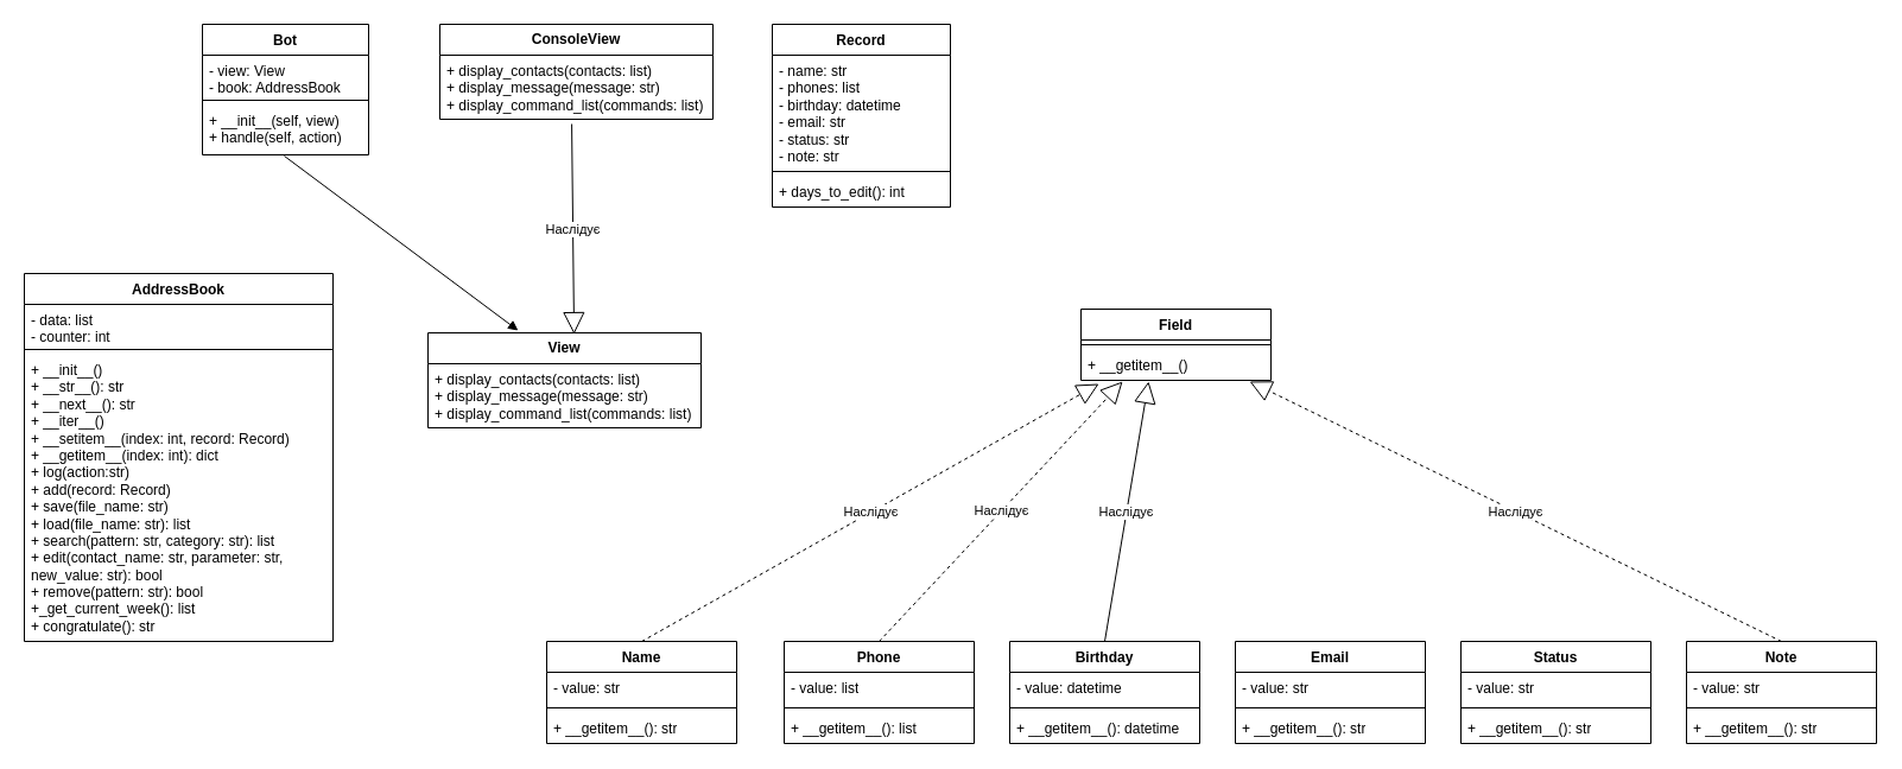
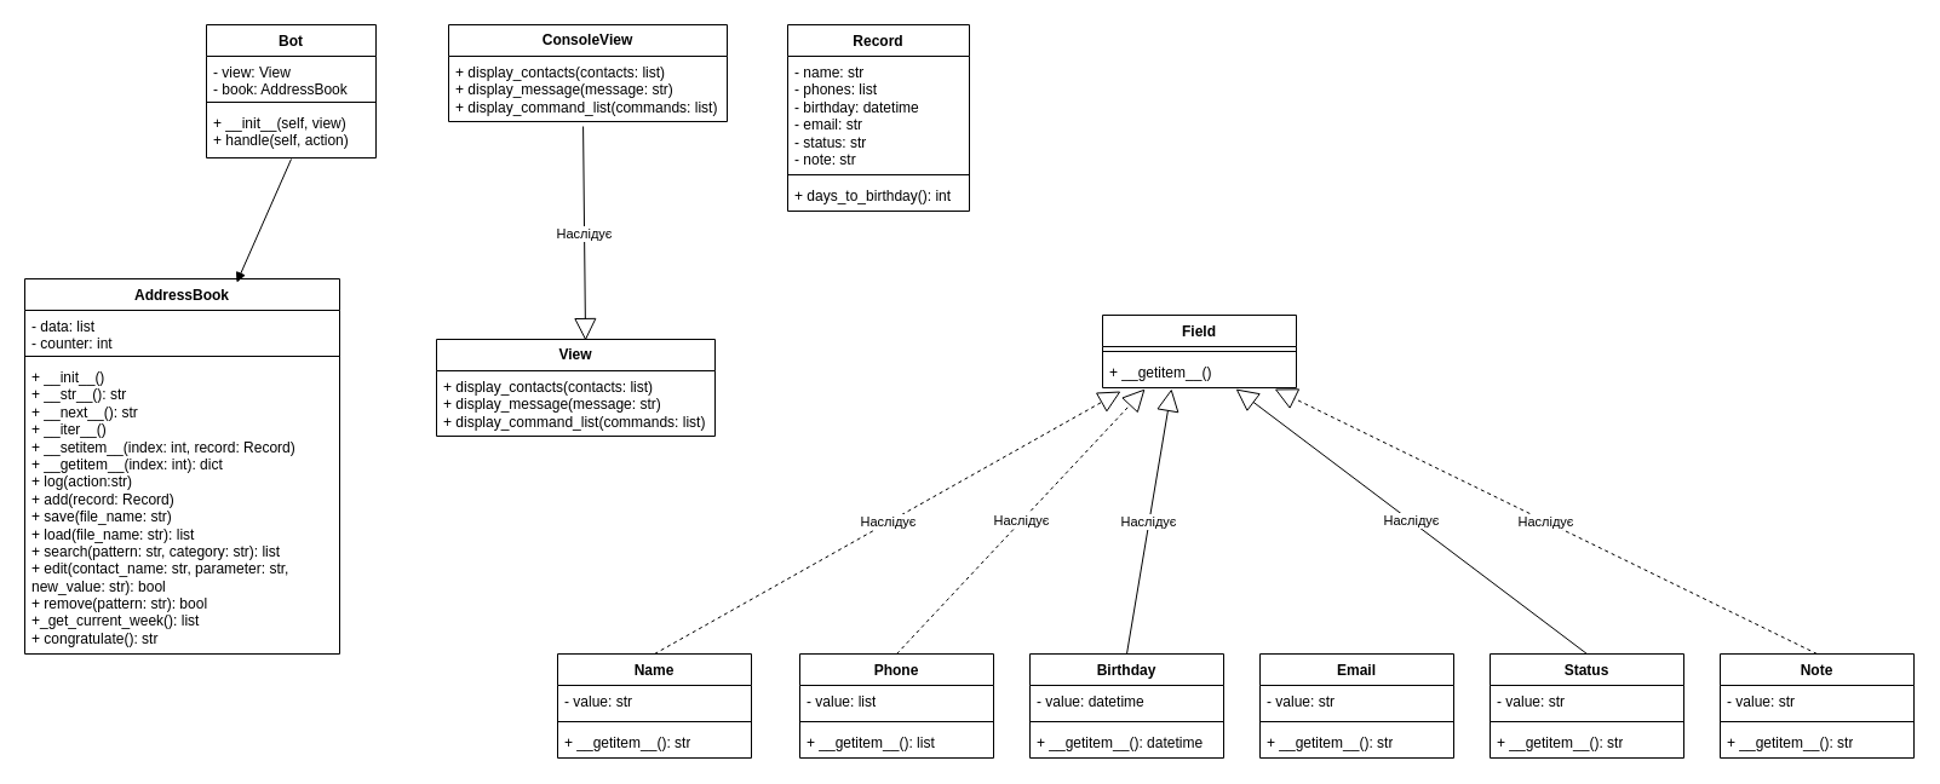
  <mxCell id="0" />
  <mxCell id="1" parent="0" />
  <mxCell id="2" value="Bot" style="swimlane;fontStyle=1;align=center;verticalAlign=top;childLayout=stackLayout;horizontal=1;startSize=26;horizontalStack=0;resizeParent=1;resizeParentMax=0;resizeLast=0;collapsible=1;marginBottom=0;whiteSpace=wrap;html=1;" vertex="1" parent="1"><mxGeometry x="170" y="20" width="140" height="110" as="geometry" /></mxCell>
  <mxCell id="3" value="- view: View&lt;div&gt;- book: AddressBook&lt;/div&gt;" style="text;strokeColor=none;fillColor=none;align=left;verticalAlign=top;spacingLeft=4;spacingRight=4;overflow=hidden;rotatable=0;points=[[0,0.5],[1,0.5]];portConstraint=eastwest;whiteSpace=wrap;html=1;" vertex="1" parent="2"><mxGeometry y="26" width="140" height="34" as="geometry" /></mxCell>
  <mxCell id="4" value="" style="line;strokeWidth=1;fillColor=none;align=left;verticalAlign=middle;spacingTop=-1;spacingLeft=3;spacingRight=3;rotatable=0;labelPosition=right;points=[];portConstraint=eastwest;strokeColor=inherit;" vertex="1" parent="2"><mxGeometry y="60" width="140" height="8" as="geometry" /></mxCell>
  <mxCell id="5" value="+ __init__(self, view)&lt;div&gt;+ handle(self, action)&lt;/div&gt;" style="text;strokeColor=none;fillColor=none;align=left;verticalAlign=top;spacingLeft=4;spacingRight=4;overflow=hidden;rotatable=0;points=[[0,0.5],[1,0.5]];portConstraint=eastwest;whiteSpace=wrap;html=1;" vertex="1" parent="2"><mxGeometry y="68" width="140" height="42" as="geometry" /></mxCell>
  <mxCell id="6" value="AddressBook" style="swimlane;fontStyle=1;align=center;verticalAlign=top;childLayout=stackLayout;horizontal=1;startSize=26;horizontalStack=0;resizeParent=1;resizeParentMax=0;resizeLast=0;collapsible=1;marginBottom=0;whiteSpace=wrap;html=1;" vertex="1" parent="1"><mxGeometry x="20" y="230" width="260" height="310" as="geometry" /></mxCell>
  <mxCell id="7" value="- data: list&lt;div&gt;- counter: int&lt;/div&gt;" style="text;strokeColor=none;fillColor=none;align=left;verticalAlign=top;spacingLeft=4;spacingRight=4;overflow=hidden;rotatable=0;points=[[0,0.5],[1,0.5]];portConstraint=eastwest;whiteSpace=wrap;html=1;" vertex="1" parent="6"><mxGeometry y="26" width="260" height="34" as="geometry" /></mxCell>
  <mxCell id="8" value="" style="line;strokeWidth=1;fillColor=none;align=left;verticalAlign=middle;spacingTop=-1;spacingLeft=3;spacingRight=3;rotatable=0;labelPosition=right;points=[];portConstraint=eastwest;strokeColor=inherit;" vertex="1" parent="6"><mxGeometry y="60" width="260" height="8" as="geometry" /></mxCell>
  <mxCell id="9" value="+ __init__()&lt;div&gt;+ __str__(): str&lt;/div&gt;&lt;div&gt;+ __next__(): str&lt;/div&gt;&lt;div&gt;+ __iter__()&lt;/div&gt;&lt;div&gt;+ __setitem__(index: int, record: Record)&lt;/div&gt;&lt;div&gt;+ __getitem__(index: int): dict&lt;/div&gt;&lt;div&gt;+ log(action:str)&lt;/div&gt;&lt;div&gt;+ add(record: Record)&lt;/div&gt;&lt;div&gt;+ save(file_name: str)&lt;/div&gt;&lt;div&gt;+ load(file_name: str): list&lt;/div&gt;&lt;div&gt;+ search(pattern: str, category: str): list&lt;/div&gt;&lt;div&gt;+ edit(contact_name: str, parameter: str, new_value: str): bool&lt;/div&gt;&lt;div&gt;+ remove(pattern: str): bool&lt;/div&gt;&lt;div&gt;+_get_current_week(): list&lt;/div&gt;&lt;div&gt;+ congratulate(): str&lt;/div&gt;&lt;div&gt;&lt;br&gt;&lt;/div&gt;" style="text;strokeColor=none;fillColor=none;align=left;verticalAlign=top;spacingLeft=4;spacingRight=4;overflow=hidden;rotatable=0;points=[[0,0.5],[1,0.5]];portConstraint=eastwest;whiteSpace=wrap;html=1;" vertex="1" parent="6"><mxGeometry y="68" width="260" height="242" as="geometry" /></mxCell>
  <mxCell id="10" value="&lt;b&gt;View&lt;/b&gt;" style="swimlane;fontStyle=0;childLayout=stackLayout;horizontal=1;startSize=26;fillColor=none;horizontalStack=0;resizeParent=1;resizeParentMax=0;resizeLast=0;collapsible=1;marginBottom=0;whiteSpace=wrap;html=1;" vertex="1" parent="1"><mxGeometry x="360" y="280" width="230" height="80" as="geometry" /></mxCell>
  <mxCell id="11" value="&lt;div&gt;+ display_contacts(contacts: list)&lt;/div&gt;&lt;div&gt;+ display_message(message: str)&lt;/div&gt;&lt;div&gt;+ display_command_list(commands: list)&lt;/div&gt;" style="text;strokeColor=none;fillColor=none;align=left;verticalAlign=top;spacingLeft=4;spacingRight=4;overflow=hidden;rotatable=0;points=[[0,0.5],[1,0.5]];portConstraint=eastwest;whiteSpace=wrap;html=1;" vertex="1" parent="10"><mxGeometry y="26" width="230" height="54" as="geometry" /></mxCell>
  <mxCell id="12" value="&lt;b&gt;ConsoleView&lt;/b&gt;" style="swimlane;fontStyle=0;childLayout=stackLayout;horizontal=1;startSize=26;fillColor=none;horizontalStack=0;resizeParent=1;resizeParentMax=0;resizeLast=0;collapsible=1;marginBottom=0;whiteSpace=wrap;html=1;" vertex="1" parent="1"><mxGeometry x="370" y="20" width="230" height="80" as="geometry" /></mxCell>
  <mxCell id="13" value="&lt;div&gt;+ display_contacts(contacts: list)&lt;/div&gt;&lt;div&gt;+ display_message(message: str)&lt;/div&gt;&lt;div&gt;+ display_command_list(commands: list)&lt;/div&gt;" style="text;strokeColor=none;fillColor=none;align=left;verticalAlign=top;spacingLeft=4;spacingRight=4;overflow=hidden;rotatable=0;points=[[0,0.5],[1,0.5]];portConstraint=eastwest;whiteSpace=wrap;html=1;" vertex="1" parent="12"><mxGeometry y="26" width="230" height="54" as="geometry" /></mxCell>
- <mxCell id="15" value="" style="html=1;verticalAlign=bottom;endArrow=block;curved=0;rounded=0;exitX=0.493;exitY=1.024;exitDx=0;exitDy=0;exitPerimeter=0;entryX=0.33;entryY=-0.025;entryDx=0;entryDy=0;entryPerimeter=0;" edge="1" parent="1" source="5" target="10"><mxGeometry width="80" relative="1" as="geometry"><mxPoint x="250" y="141" as="sourcePoint" /><mxPoint x="205" y="243" as="targetPoint" /></mxGeometry></mxCell>
+ <mxCell id="14" value="" style="html=1;verticalAlign=bottom;endArrow=block;curved=0;rounded=0;exitX=0.5;exitY=1.024;exitDx=0;exitDy=0;exitPerimeter=0;entryX=0.673;entryY=0.01;entryDx=0;entryDy=0;entryPerimeter=0;" edge="1" parent="1" source="5" target="6"><mxGeometry width="80" relative="1" as="geometry"><mxPoint x="360" y="300" as="sourcePoint" /><mxPoint x="440" y="300" as="targetPoint" /></mxGeometry></mxCell>
  <mxCell id="16" value="Наслідує" style="endArrow=block;endSize=16;endFill=0;html=1;rounded=0;exitX=0.483;exitY=1.074;exitDx=0;exitDy=0;exitPerimeter=0;entryX=0.535;entryY=0.013;entryDx=0;entryDy=0;entryPerimeter=0;" edge="1" parent="1" source="13" target="10"><mxGeometry width="160" relative="1" as="geometry"><mxPoint x="320" y="300" as="sourcePoint" /><mxPoint x="480" y="210" as="targetPoint" /></mxGeometry></mxCell>
  <mxCell id="17" value="Record" style="swimlane;fontStyle=1;align=center;verticalAlign=top;childLayout=stackLayout;horizontal=1;startSize=26;horizontalStack=0;resizeParent=1;resizeParentMax=0;resizeLast=0;collapsible=1;marginBottom=0;whiteSpace=wrap;html=1;" vertex="1" parent="1"><mxGeometry x="650" y="20" width="150" height="154" as="geometry" /></mxCell>
  <mxCell id="18" value="&lt;div&gt;- name: str&lt;/div&gt;&lt;div&gt;- phones: list&lt;/div&gt;&lt;div&gt;- birthday: datetime&lt;/div&gt;&lt;div&gt;- email: str&lt;/div&gt;&lt;div&gt;- status: str&lt;/div&gt;&lt;div&gt;- note: str&lt;/div&gt;" style="text;strokeColor=none;fillColor=none;align=left;verticalAlign=top;spacingLeft=4;spacingRight=4;overflow=hidden;rotatable=0;points=[[0,0.5],[1,0.5]];portConstraint=eastwest;whiteSpace=wrap;html=1;" vertex="1" parent="17"><mxGeometry y="26" width="150" height="94" as="geometry" /></mxCell>
  <mxCell id="19" value="" style="line;strokeWidth=1;fillColor=none;align=left;verticalAlign=middle;spacingTop=-1;spacingLeft=3;spacingRight=3;rotatable=0;labelPosition=right;points=[];portConstraint=eastwest;strokeColor=inherit;" vertex="1" parent="17"><mxGeometry y="120" width="150" height="8" as="geometry" /></mxCell>
- <mxCell id="20" value="+ days_to_edit(): int" style="text;strokeColor=none;fillColor=none;align=left;verticalAlign=top;spacingLeft=4;spacingRight=4;overflow=hidden;rotatable=0;points=[[0,0.5],[1,0.5]];portConstraint=eastwest;whiteSpace=wrap;html=1;" vertex="1" parent="17"><mxGeometry y="128" width="150" height="26" as="geometry" /></mxCell>
+ <mxCell id="20" value="+ days_to_birthday(): int" style="text;strokeColor=none;fillColor=none;align=left;verticalAlign=top;spacingLeft=4;spacingRight=4;overflow=hidden;rotatable=0;points=[[0,0.5],[1,0.5]];portConstraint=eastwest;whiteSpace=wrap;html=1;" vertex="1" parent="17"><mxGeometry y="128" width="150" height="26" as="geometry" /></mxCell>
  <mxCell id="21" value="Name" style="swimlane;fontStyle=1;align=center;verticalAlign=top;childLayout=stackLayout;horizontal=1;startSize=26;horizontalStack=0;resizeParent=1;resizeParentMax=0;resizeLast=0;collapsible=1;marginBottom=0;whiteSpace=wrap;html=1;" vertex="1" parent="1"><mxGeometry x="460" y="540" width="160" height="86" as="geometry" /></mxCell>
  <mxCell id="22" value="- value: str" style="text;strokeColor=none;fillColor=none;align=left;verticalAlign=top;spacingLeft=4;spacingRight=4;overflow=hidden;rotatable=0;points=[[0,0.5],[1,0.5]];portConstraint=eastwest;whiteSpace=wrap;html=1;" vertex="1" parent="21"><mxGeometry y="26" width="160" height="26" as="geometry" /></mxCell>
  <mxCell id="23" value="" style="line;strokeWidth=1;fillColor=none;align=left;verticalAlign=middle;spacingTop=-1;spacingLeft=3;spacingRight=3;rotatable=0;labelPosition=right;points=[];portConstraint=eastwest;strokeColor=inherit;" vertex="1" parent="21"><mxGeometry y="52" width="160" height="8" as="geometry" /></mxCell>
  <mxCell id="24" value="+ __getitem__(): str" style="text;strokeColor=none;fillColor=none;align=left;verticalAlign=top;spacingLeft=4;spacingRight=4;overflow=hidden;rotatable=0;points=[[0,0.5],[1,0.5]];portConstraint=eastwest;whiteSpace=wrap;html=1;" vertex="1" parent="21"><mxGeometry y="60" width="160" height="26" as="geometry" /></mxCell>
  <mxCell id="25" value="Birthday" style="swimlane;fontStyle=1;align=center;verticalAlign=top;childLayout=stackLayout;horizontal=1;startSize=26;horizontalStack=0;resizeParent=1;resizeParentMax=0;resizeLast=0;collapsible=1;marginBottom=0;whiteSpace=wrap;html=1;" vertex="1" parent="1"><mxGeometry x="850" y="540" width="160" height="86" as="geometry" /></mxCell>
  <mxCell id="26" value="- value: datetime" style="text;strokeColor=none;fillColor=none;align=left;verticalAlign=top;spacingLeft=4;spacingRight=4;overflow=hidden;rotatable=0;points=[[0,0.5],[1,0.5]];portConstraint=eastwest;whiteSpace=wrap;html=1;" vertex="1" parent="25"><mxGeometry y="26" width="160" height="26" as="geometry" /></mxCell>
  <mxCell id="27" value="" style="line;strokeWidth=1;fillColor=none;align=left;verticalAlign=middle;spacingTop=-1;spacingLeft=3;spacingRight=3;rotatable=0;labelPosition=right;points=[];portConstraint=eastwest;strokeColor=inherit;" vertex="1" parent="25"><mxGeometry y="52" width="160" height="8" as="geometry" /></mxCell>
  <mxCell id="28" value="+ __getitem__(): datetime" style="text;strokeColor=none;fillColor=none;align=left;verticalAlign=top;spacingLeft=4;spacingRight=4;overflow=hidden;rotatable=0;points=[[0,0.5],[1,0.5]];portConstraint=eastwest;whiteSpace=wrap;html=1;" vertex="1" parent="25"><mxGeometry y="60" width="160" height="26" as="geometry" /></mxCell>
  <mxCell id="29" value="Phone" style="swimlane;fontStyle=1;align=center;verticalAlign=top;childLayout=stackLayout;horizontal=1;startSize=26;horizontalStack=0;resizeParent=1;resizeParentMax=0;resizeLast=0;collapsible=1;marginBottom=0;whiteSpace=wrap;html=1;" vertex="1" parent="1"><mxGeometry x="660" y="540" width="160" height="86" as="geometry" /></mxCell>
  <mxCell id="30" value="- value: list" style="text;strokeColor=none;fillColor=none;align=left;verticalAlign=top;spacingLeft=4;spacingRight=4;overflow=hidden;rotatable=0;points=[[0,0.5],[1,0.5]];portConstraint=eastwest;whiteSpace=wrap;html=1;" vertex="1" parent="29"><mxGeometry y="26" width="160" height="26" as="geometry" /></mxCell>
  <mxCell id="31" value="" style="line;strokeWidth=1;fillColor=none;align=left;verticalAlign=middle;spacingTop=-1;spacingLeft=3;spacingRight=3;rotatable=0;labelPosition=right;points=[];portConstraint=eastwest;strokeColor=inherit;" vertex="1" parent="29"><mxGeometry y="52" width="160" height="8" as="geometry" /></mxCell>
  <mxCell id="32" value="+ __getitem__(): list" style="text;strokeColor=none;fillColor=none;align=left;verticalAlign=top;spacingLeft=4;spacingRight=4;overflow=hidden;rotatable=0;points=[[0,0.5],[1,0.5]];portConstraint=eastwest;whiteSpace=wrap;html=1;" vertex="1" parent="29"><mxGeometry y="60" width="160" height="26" as="geometry" /></mxCell>
  <mxCell id="33" value="Email" style="swimlane;fontStyle=1;align=center;verticalAlign=top;childLayout=stackLayout;horizontal=1;startSize=26;horizontalStack=0;resizeParent=1;resizeParentMax=0;resizeLast=0;collapsible=1;marginBottom=0;whiteSpace=wrap;html=1;" vertex="1" parent="1"><mxGeometry x="1040" y="540" width="160" height="86" as="geometry" /></mxCell>
  <mxCell id="34" value="- value: str" style="text;strokeColor=none;fillColor=none;align=left;verticalAlign=top;spacingLeft=4;spacingRight=4;overflow=hidden;rotatable=0;points=[[0,0.5],[1,0.5]];portConstraint=eastwest;whiteSpace=wrap;html=1;" vertex="1" parent="33"><mxGeometry y="26" width="160" height="26" as="geometry" /></mxCell>
  <mxCell id="35" value="" style="line;strokeWidth=1;fillColor=none;align=left;verticalAlign=middle;spacingTop=-1;spacingLeft=3;spacingRight=3;rotatable=0;labelPosition=right;points=[];portConstraint=eastwest;strokeColor=inherit;" vertex="1" parent="33"><mxGeometry y="52" width="160" height="8" as="geometry" /></mxCell>
  <mxCell id="36" value="+ __getitem__(): str" style="text;strokeColor=none;fillColor=none;align=left;verticalAlign=top;spacingLeft=4;spacingRight=4;overflow=hidden;rotatable=0;points=[[0,0.5],[1,0.5]];portConstraint=eastwest;whiteSpace=wrap;html=1;" vertex="1" parent="33"><mxGeometry y="60" width="160" height="26" as="geometry" /></mxCell>
  <mxCell id="37" value="Note" style="swimlane;fontStyle=1;align=center;verticalAlign=top;childLayout=stackLayout;horizontal=1;startSize=26;horizontalStack=0;resizeParent=1;resizeParentMax=0;resizeLast=0;collapsible=1;marginBottom=0;whiteSpace=wrap;html=1;" vertex="1" parent="1"><mxGeometry x="1420" y="540" width="160" height="86" as="geometry" /></mxCell>
  <mxCell id="38" value="- value: str" style="text;strokeColor=none;fillColor=none;align=left;verticalAlign=top;spacingLeft=4;spacingRight=4;overflow=hidden;rotatable=0;points=[[0,0.5],[1,0.5]];portConstraint=eastwest;whiteSpace=wrap;html=1;" vertex="1" parent="37"><mxGeometry y="26" width="160" height="26" as="geometry" /></mxCell>
  <mxCell id="39" value="" style="line;strokeWidth=1;fillColor=none;align=left;verticalAlign=middle;spacingTop=-1;spacingLeft=3;spacingRight=3;rotatable=0;labelPosition=right;points=[];portConstraint=eastwest;strokeColor=inherit;" vertex="1" parent="37"><mxGeometry y="52" width="160" height="8" as="geometry" /></mxCell>
  <mxCell id="40" value="+ __getitem__(): str" style="text;strokeColor=none;fillColor=none;align=left;verticalAlign=top;spacingLeft=4;spacingRight=4;overflow=hidden;rotatable=0;points=[[0,0.5],[1,0.5]];portConstraint=eastwest;whiteSpace=wrap;html=1;" vertex="1" parent="37"><mxGeometry y="60" width="160" height="26" as="geometry" /></mxCell>
  <mxCell id="41" value="Status" style="swimlane;fontStyle=1;align=center;verticalAlign=top;childLayout=stackLayout;horizontal=1;startSize=26;horizontalStack=0;resizeParent=1;resizeParentMax=0;resizeLast=0;collapsible=1;marginBottom=0;whiteSpace=wrap;html=1;" vertex="1" parent="1"><mxGeometry x="1230" y="540" width="160" height="86" as="geometry" /></mxCell>
  <mxCell id="42" value="- value: str" style="text;strokeColor=none;fillColor=none;align=left;verticalAlign=top;spacingLeft=4;spacingRight=4;overflow=hidden;rotatable=0;points=[[0,0.5],[1,0.5]];portConstraint=eastwest;whiteSpace=wrap;html=1;" vertex="1" parent="41"><mxGeometry y="26" width="160" height="26" as="geometry" /></mxCell>
  <mxCell id="43" value="" style="line;strokeWidth=1;fillColor=none;align=left;verticalAlign=middle;spacingTop=-1;spacingLeft=3;spacingRight=3;rotatable=0;labelPosition=right;points=[];portConstraint=eastwest;strokeColor=inherit;" vertex="1" parent="41"><mxGeometry y="52" width="160" height="8" as="geometry" /></mxCell>
  <mxCell id="44" value="+ __getitem__(): str" style="text;strokeColor=none;fillColor=none;align=left;verticalAlign=top;spacingLeft=4;spacingRight=4;overflow=hidden;rotatable=0;points=[[0,0.5],[1,0.5]];portConstraint=eastwest;whiteSpace=wrap;html=1;" vertex="1" parent="41"><mxGeometry y="60" width="160" height="26" as="geometry" /></mxCell>
  <mxCell id="45" value="Field" style="swimlane;fontStyle=1;align=center;verticalAlign=top;childLayout=stackLayout;horizontal=1;startSize=26;horizontalStack=0;resizeParent=1;resizeParentMax=0;resizeLast=0;collapsible=1;marginBottom=0;whiteSpace=wrap;html=1;" vertex="1" parent="1"><mxGeometry x="910" y="260" width="160" height="60" as="geometry" /></mxCell>
  <mxCell id="46" value="" style="line;strokeWidth=1;fillColor=none;align=left;verticalAlign=middle;spacingTop=-1;spacingLeft=3;spacingRight=3;rotatable=0;labelPosition=right;points=[];portConstraint=eastwest;strokeColor=inherit;" vertex="1" parent="45"><mxGeometry y="26" width="160" height="8" as="geometry" /></mxCell>
  <mxCell id="47" value="+ __getitem__()" style="text;strokeColor=none;fillColor=none;align=left;verticalAlign=top;spacingLeft=4;spacingRight=4;overflow=hidden;rotatable=0;points=[[0,0.5],[1,0.5]];portConstraint=eastwest;whiteSpace=wrap;html=1;" vertex="1" parent="45"><mxGeometry y="34" width="160" height="26" as="geometry" /></mxCell>
  <mxCell id="48" value="Наслідує" style="endArrow=block;endSize=16;endFill=0;html=1;rounded=0;exitX=0.5;exitY=0;exitDx=0;exitDy=0;entryX=0.094;entryY=1.115;entryDx=0;entryDy=0;entryPerimeter=0;dashed=1;" edge="1" parent="1" source="21" target="47"><mxGeometry width="160" relative="1" as="geometry"><mxPoint x="680" y="310" as="sourcePoint" /><mxPoint x="682" y="487" as="targetPoint" /></mxGeometry></mxCell>
  <mxCell id="49" value="Наслідує" style="endArrow=block;endSize=16;endFill=0;html=1;rounded=0;exitX=0.5;exitY=0;exitDx=0;exitDy=0;entryX=0.219;entryY=1.038;entryDx=0;entryDy=0;entryPerimeter=0;dashed=1;" edge="1" parent="1" source="29" target="47"><mxGeometry width="160" relative="1" as="geometry"><mxPoint x="940.35" y="340" as="sourcePoint" /><mxPoint x="919.656" y="496" as="targetPoint" /></mxGeometry></mxCell>
  <mxCell id="50" value="Наслідує" style="endArrow=block;endSize=16;endFill=0;html=1;rounded=0;exitX=0.5;exitY=0;exitDx=0;exitDy=0;entryX=0.356;entryY=1.038;entryDx=0;entryDy=0;entryPerimeter=0;" edge="1" parent="1" source="25" target="47"><mxGeometry width="160" relative="1" as="geometry"><mxPoint x="1008" y="350" as="sourcePoint" /><mxPoint x="1010" y="527" as="targetPoint" /></mxGeometry></mxCell>
+ <mxCell id="51" value="Наслідує" style="endArrow=block;endSize=16;endFill=0;html=1;rounded=0;exitX=0.5;exitY=0;exitDx=0;exitDy=0;entryX=0.688;entryY=1.038;entryDx=0;entryDy=0;entryPerimeter=0;" edge="1" parent="1" source="41" target="47"><mxGeometry width="160" relative="1" as="geometry"><mxPoint x="1040" y="190" as="sourcePoint" /><mxPoint x="1042" y="367" as="targetPoint" /></mxGeometry></mxCell>
  <mxCell id="52" value="Наслідує" style="endArrow=block;endSize=16;endFill=0;html=1;rounded=0;exitX=0.5;exitY=0;exitDx=0;exitDy=0;entryX=0.888;entryY=1.038;entryDx=0;entryDy=0;entryPerimeter=0;dashed=1;" edge="1" parent="1" source="37" target="47"><mxGeometry width="160" relative="1" as="geometry"><mxPoint x="980" y="130" as="sourcePoint" /><mxPoint x="982" y="307" as="targetPoint" /></mxGeometry></mxCell>
